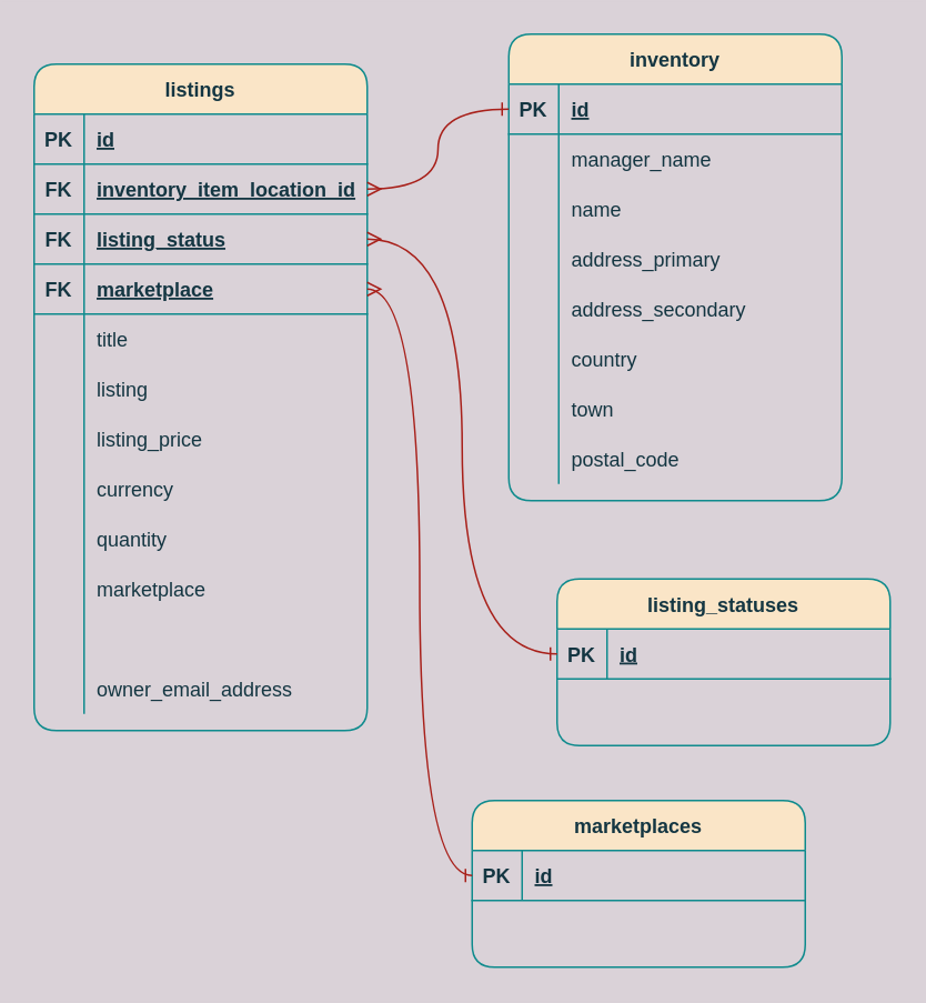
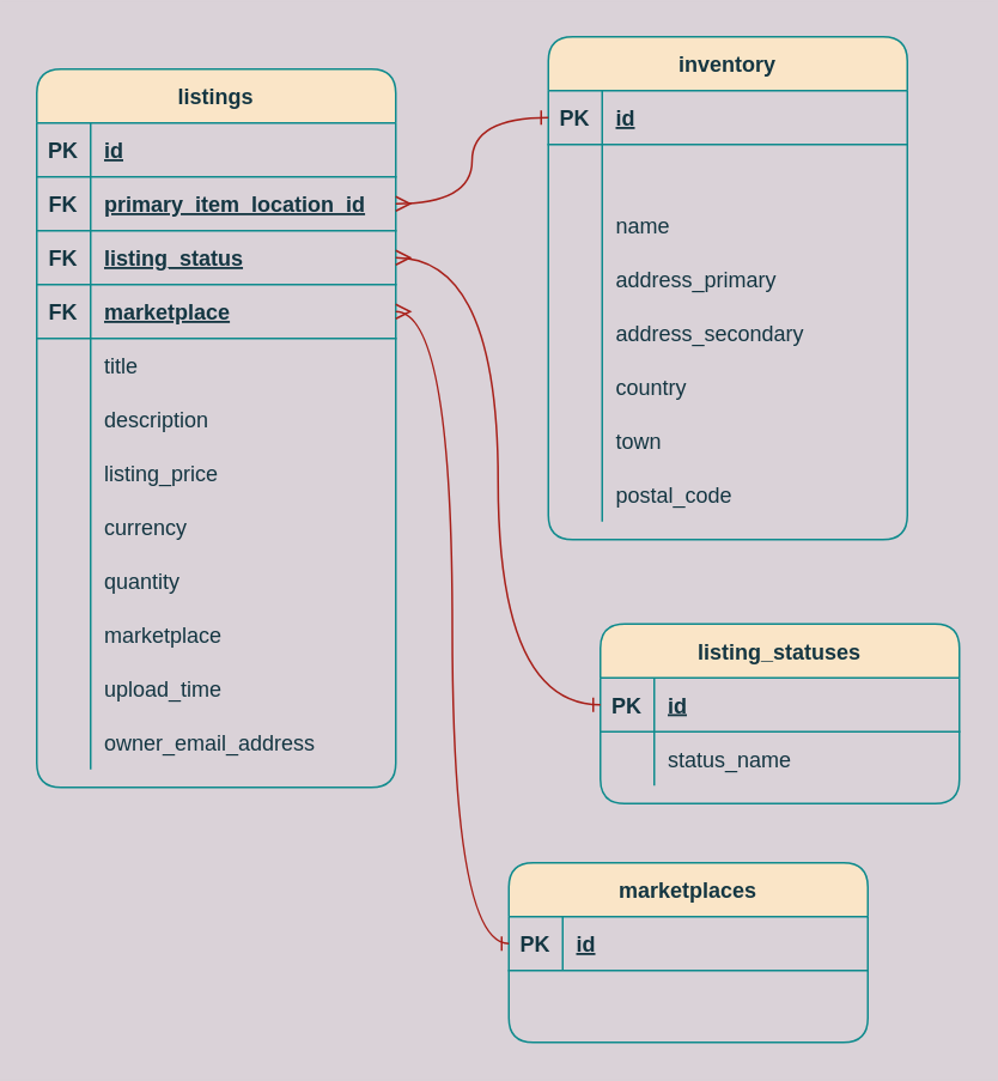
  <mxCell id="0" />
  <mxCell id="1" parent="0" />
  <mxCell id="2" value="listings" style="shape=table;startSize=30;container=1;collapsible=1;childLayout=tableLayout;fixedRows=1;rowLines=0;fontStyle=1;align=center;resizeLast=1;rounded=1;fillColor=#FAE5C7;strokeColor=#0F8B8D;fontColor=#143642;" parent="1" vertex="1"><mxGeometry x="20" y="38" width="200" height="400" as="geometry" /></mxCell>
  <mxCell id="3" value="" style="shape=partialRectangle;collapsible=0;dropTarget=0;pointerEvents=0;fillColor=none;top=0;left=0;bottom=1;right=0;points=[[0,0.5],[1,0.5]];portConstraint=eastwest;rounded=1;strokeColor=#0F8B8D;fontColor=#143642;" parent="2" vertex="1"><mxGeometry y="30" width="200" height="30" as="geometry" /></mxCell>
  <mxCell id="4" value="PK" style="shape=partialRectangle;connectable=0;fillColor=none;top=0;left=0;bottom=0;right=0;fontStyle=1;overflow=hidden;rounded=1;strokeColor=#0F8B8D;fontColor=#143642;" parent="3" vertex="1"><mxGeometry width="30" height="30" as="geometry" /></mxCell>
  <mxCell id="5" value="id" style="shape=partialRectangle;connectable=0;fillColor=none;top=0;left=0;bottom=0;right=0;align=left;spacingLeft=6;fontStyle=5;overflow=hidden;rounded=1;strokeColor=#0F8B8D;fontColor=#143642;" parent="3" vertex="1"><mxGeometry x="30" width="170" height="30" as="geometry" /></mxCell>
  <mxCell id="6" style="shape=partialRectangle;collapsible=0;dropTarget=0;pointerEvents=0;fillColor=none;top=0;left=0;bottom=1;right=0;points=[[0,0.5],[1,0.5]];portConstraint=eastwest;rounded=1;strokeColor=#0F8B8D;fontColor=#143642;" parent="2" vertex="1"><mxGeometry y="60" width="200" height="30" as="geometry" /></mxCell>
  <mxCell id="7" value="FK" style="shape=partialRectangle;connectable=0;fillColor=none;top=0;left=0;bottom=0;right=0;fontStyle=1;overflow=hidden;rounded=1;strokeColor=#0F8B8D;fontColor=#143642;" parent="6" vertex="1"><mxGeometry width="30" height="30" as="geometry" /></mxCell>
- <mxCell id="8" value="inventory_item_location_id" style="shape=partialRectangle;connectable=0;fillColor=none;top=0;left=0;bottom=0;right=0;align=left;spacingLeft=6;fontStyle=5;overflow=hidden;rounded=1;strokeColor=#0F8B8D;fontColor=#143642;" parent="6" vertex="1"><mxGeometry x="30" width="170" height="30" as="geometry" /></mxCell>
+ <mxCell id="8" value="primary_item_location_id" style="shape=partialRectangle;connectable=0;fillColor=none;top=0;left=0;bottom=0;right=0;align=left;spacingLeft=6;fontStyle=5;overflow=hidden;rounded=1;strokeColor=#0F8B8D;fontColor=#143642;" parent="6" vertex="1"><mxGeometry x="30" width="170" height="30" as="geometry" /></mxCell>
  <mxCell id="9" style="shape=partialRectangle;collapsible=0;dropTarget=0;pointerEvents=0;fillColor=none;top=0;left=0;bottom=1;right=0;points=[[0,0.5],[1,0.5]];portConstraint=eastwest;rounded=1;strokeColor=#0F8B8D;fontColor=#143642;" parent="2" vertex="1"><mxGeometry y="90" width="200" height="30" as="geometry" /></mxCell>
  <mxCell id="10" value="FK" style="shape=partialRectangle;connectable=0;fillColor=none;top=0;left=0;bottom=0;right=0;fontStyle=1;overflow=hidden;rounded=1;strokeColor=#0F8B8D;fontColor=#143642;" parent="9" vertex="1"><mxGeometry width="30" height="30" as="geometry" /></mxCell>
  <mxCell id="11" value="listing_status" style="shape=partialRectangle;connectable=0;fillColor=none;top=0;left=0;bottom=0;right=0;align=left;spacingLeft=6;fontStyle=5;overflow=hidden;rounded=1;strokeColor=#0F8B8D;fontColor=#143642;" parent="9" vertex="1"><mxGeometry x="30" width="170" height="30" as="geometry" /></mxCell>
  <mxCell id="12" style="shape=partialRectangle;collapsible=0;dropTarget=0;pointerEvents=0;fillColor=none;top=0;left=0;bottom=1;right=0;points=[[0,0.5],[1,0.5]];portConstraint=eastwest;rounded=1;strokeColor=#0F8B8D;fontColor=#143642;" parent="2" vertex="1"><mxGeometry y="120" width="200" height="30" as="geometry" /></mxCell>
  <mxCell id="13" value="FK" style="shape=partialRectangle;connectable=0;fillColor=none;top=0;left=0;bottom=0;right=0;fontStyle=1;overflow=hidden;rounded=1;strokeColor=#0F8B8D;fontColor=#143642;" parent="12" vertex="1"><mxGeometry width="30" height="30" as="geometry" /></mxCell>
  <mxCell id="14" value="marketplace" style="shape=partialRectangle;connectable=0;fillColor=none;top=0;left=0;bottom=0;right=0;align=left;spacingLeft=6;fontStyle=5;overflow=hidden;rounded=1;strokeColor=#0F8B8D;fontColor=#143642;" parent="12" vertex="1"><mxGeometry x="30" width="170" height="30" as="geometry" /></mxCell>
  <mxCell id="15" value="" style="shape=partialRectangle;collapsible=0;dropTarget=0;pointerEvents=0;fillColor=none;top=0;left=0;bottom=0;right=0;points=[[0,0.5],[1,0.5]];portConstraint=eastwest;rounded=1;strokeColor=#0F8B8D;fontColor=#143642;" parent="2" vertex="1"><mxGeometry y="150" width="200" height="30" as="geometry" /></mxCell>
  <mxCell id="16" value="" style="shape=partialRectangle;connectable=0;fillColor=none;top=0;left=0;bottom=0;right=0;editable=1;overflow=hidden;rounded=1;strokeColor=#0F8B8D;fontColor=#143642;" parent="15" vertex="1"><mxGeometry width="30" height="30" as="geometry" /></mxCell>
  <mxCell id="17" value="title" style="shape=partialRectangle;connectable=0;fillColor=none;top=0;left=0;bottom=0;right=0;align=left;spacingLeft=6;overflow=hidden;rounded=1;strokeColor=#0F8B8D;fontColor=#143642;" parent="15" vertex="1"><mxGeometry x="30" width="170" height="30" as="geometry" /></mxCell>
  <mxCell id="18" value="" style="shape=partialRectangle;collapsible=0;dropTarget=0;pointerEvents=0;fillColor=none;top=0;left=0;bottom=0;right=0;points=[[0,0.5],[1,0.5]];portConstraint=eastwest;rounded=1;strokeColor=#0F8B8D;fontColor=#143642;" parent="2" vertex="1"><mxGeometry y="180" width="200" height="30" as="geometry" /></mxCell>
  <mxCell id="19" value="" style="shape=partialRectangle;connectable=0;fillColor=none;top=0;left=0;bottom=0;right=0;editable=1;overflow=hidden;rounded=1;strokeColor=#0F8B8D;fontColor=#143642;" parent="18" vertex="1"><mxGeometry width="30" height="30" as="geometry" /></mxCell>
- <mxCell id="20" value="listing" style="shape=partialRectangle;connectable=0;fillColor=none;top=0;left=0;bottom=0;right=0;align=left;spacingLeft=6;overflow=hidden;rounded=1;strokeColor=#0F8B8D;fontColor=#143642;" parent="18" vertex="1"><mxGeometry x="30" width="170" height="30" as="geometry" /></mxCell>
+ <mxCell id="20" value="description" style="shape=partialRectangle;connectable=0;fillColor=none;top=0;left=0;bottom=0;right=0;align=left;spacingLeft=6;overflow=hidden;rounded=1;strokeColor=#0F8B8D;fontColor=#143642;" parent="18" vertex="1"><mxGeometry x="30" width="170" height="30" as="geometry" /></mxCell>
  <mxCell id="21" style="shape=partialRectangle;collapsible=0;dropTarget=0;pointerEvents=0;fillColor=none;top=0;left=0;bottom=0;right=0;points=[[0,0.5],[1,0.5]];portConstraint=eastwest;rounded=1;strokeColor=#0F8B8D;fontColor=#143642;" parent="2" vertex="1"><mxGeometry y="210" width="200" height="30" as="geometry" /></mxCell>
  <mxCell id="22" style="shape=partialRectangle;connectable=0;fillColor=none;top=0;left=0;bottom=0;right=0;editable=1;overflow=hidden;rounded=1;strokeColor=#0F8B8D;fontColor=#143642;" parent="21" vertex="1"><mxGeometry width="30" height="30" as="geometry" /></mxCell>
  <mxCell id="23" value="listing_price" style="shape=partialRectangle;connectable=0;fillColor=none;top=0;left=0;bottom=0;right=0;align=left;spacingLeft=6;overflow=hidden;rounded=1;strokeColor=#0F8B8D;fontColor=#143642;" parent="21" vertex="1"><mxGeometry x="30" width="170" height="30" as="geometry" /></mxCell>
  <mxCell id="24" style="shape=partialRectangle;collapsible=0;dropTarget=0;pointerEvents=0;fillColor=none;top=0;left=0;bottom=0;right=0;points=[[0,0.5],[1,0.5]];portConstraint=eastwest;rounded=1;strokeColor=#0F8B8D;fontColor=#143642;" parent="2" vertex="1"><mxGeometry y="240" width="200" height="30" as="geometry" /></mxCell>
  <mxCell id="25" style="shape=partialRectangle;connectable=0;fillColor=none;top=0;left=0;bottom=0;right=0;editable=1;overflow=hidden;rounded=1;strokeColor=#0F8B8D;fontColor=#143642;" parent="24" vertex="1"><mxGeometry width="30" height="30" as="geometry" /></mxCell>
  <mxCell id="26" value="currency" style="shape=partialRectangle;connectable=0;fillColor=none;top=0;left=0;bottom=0;right=0;align=left;spacingLeft=6;overflow=hidden;rounded=1;strokeColor=#0F8B8D;fontColor=#143642;" parent="24" vertex="1"><mxGeometry x="30" width="170" height="30" as="geometry" /></mxCell>
  <mxCell id="27" style="shape=partialRectangle;collapsible=0;dropTarget=0;pointerEvents=0;fillColor=none;top=0;left=0;bottom=0;right=0;points=[[0,0.5],[1,0.5]];portConstraint=eastwest;rounded=1;strokeColor=#0F8B8D;fontColor=#143642;" parent="2" vertex="1"><mxGeometry y="270" width="200" height="30" as="geometry" /></mxCell>
  <mxCell id="28" style="shape=partialRectangle;connectable=0;fillColor=none;top=0;left=0;bottom=0;right=0;editable=1;overflow=hidden;rounded=1;strokeColor=#0F8B8D;fontColor=#143642;" parent="27" vertex="1"><mxGeometry width="30" height="30" as="geometry" /></mxCell>
  <mxCell id="29" value="quantity" style="shape=partialRectangle;connectable=0;fillColor=none;top=0;left=0;bottom=0;right=0;align=left;spacingLeft=6;overflow=hidden;rounded=1;strokeColor=#0F8B8D;fontColor=#143642;" parent="27" vertex="1"><mxGeometry x="30" width="170" height="30" as="geometry" /></mxCell>
  <mxCell id="30" style="shape=partialRectangle;collapsible=0;dropTarget=0;pointerEvents=0;fillColor=none;top=0;left=0;bottom=0;right=0;points=[[0,0.5],[1,0.5]];portConstraint=eastwest;rounded=1;strokeColor=#0F8B8D;fontColor=#143642;" parent="2" vertex="1"><mxGeometry y="300" width="200" height="30" as="geometry" /></mxCell>
  <mxCell id="31" style="shape=partialRectangle;connectable=0;fillColor=none;top=0;left=0;bottom=0;right=0;editable=1;overflow=hidden;rounded=1;strokeColor=#0F8B8D;fontColor=#143642;" parent="30" vertex="1"><mxGeometry width="30" height="30" as="geometry" /></mxCell>
  <mxCell id="32" value="marketplace" style="shape=partialRectangle;connectable=0;fillColor=none;top=0;left=0;bottom=0;right=0;align=left;spacingLeft=6;overflow=hidden;rounded=1;strokeColor=#0F8B8D;fontColor=#143642;" parent="30" vertex="1"><mxGeometry x="30" width="170" height="30" as="geometry" /></mxCell>
  <mxCell id="33" style="shape=partialRectangle;collapsible=0;dropTarget=0;pointerEvents=0;fillColor=none;top=0;left=0;bottom=0;right=0;points=[[0,0.5],[1,0.5]];portConstraint=eastwest;rounded=1;strokeColor=#0F8B8D;fontColor=#143642;" parent="2" vertex="1"><mxGeometry y="330" width="200" height="30" as="geometry" /></mxCell>
  <mxCell id="34" style="shape=partialRectangle;connectable=0;fillColor=none;top=0;left=0;bottom=0;right=0;editable=1;overflow=hidden;rounded=1;strokeColor=#0F8B8D;fontColor=#143642;" parent="33" vertex="1"><mxGeometry width="30" height="30" as="geometry" /></mxCell>
+ <mxCell id="35" value="upload_time" style="shape=partialRectangle;connectable=0;fillColor=none;top=0;left=0;bottom=0;right=0;align=left;spacingLeft=6;overflow=hidden;rounded=1;strokeColor=#0F8B8D;fontColor=#143642;" parent="33" vertex="1"><mxGeometry x="30" width="170" height="30" as="geometry" /></mxCell>
  <mxCell id="36" style="shape=partialRectangle;collapsible=0;dropTarget=0;pointerEvents=0;fillColor=none;top=0;left=0;bottom=0;right=0;points=[[0,0.5],[1,0.5]];portConstraint=eastwest;rounded=1;strokeColor=#0F8B8D;fontColor=#143642;" parent="2" vertex="1"><mxGeometry y="360" width="200" height="30" as="geometry" /></mxCell>
  <mxCell id="37" style="shape=partialRectangle;connectable=0;fillColor=none;top=0;left=0;bottom=0;right=0;editable=1;overflow=hidden;rounded=1;strokeColor=#0F8B8D;fontColor=#143642;" parent="36" vertex="1"><mxGeometry width="30" height="30" as="geometry" /></mxCell>
  <mxCell id="38" value="owner_email_address" style="shape=partialRectangle;connectable=0;fillColor=none;top=0;left=0;bottom=0;right=0;align=left;spacingLeft=6;overflow=hidden;rounded=1;strokeColor=#0F8B8D;fontColor=#143642;" parent="36" vertex="1"><mxGeometry x="30" width="170" height="30" as="geometry" /></mxCell>
  <mxCell id="39" value="inventory" style="shape=table;startSize=30;container=1;collapsible=1;childLayout=tableLayout;fixedRows=1;rowLines=0;fontStyle=1;align=center;resizeLast=1;rounded=1;fillColor=#FAE5C7;strokeColor=#0F8B8D;fontColor=#143642;" parent="1" vertex="1"><mxGeometry x="305" y="20" width="200" height="280" as="geometry" /></mxCell>
  <mxCell id="40" value="" style="shape=partialRectangle;collapsible=0;dropTarget=0;pointerEvents=0;fillColor=none;top=0;left=0;bottom=1;right=0;points=[[0,0.5],[1,0.5]];portConstraint=eastwest;rounded=1;strokeColor=#0F8B8D;fontColor=#143642;" parent="39" vertex="1"><mxGeometry y="30" width="200" height="30" as="geometry" /></mxCell>
  <mxCell id="41" value="PK" style="shape=partialRectangle;connectable=0;fillColor=none;top=0;left=0;bottom=0;right=0;fontStyle=1;overflow=hidden;rounded=1;strokeColor=#0F8B8D;fontColor=#143642;" parent="40" vertex="1"><mxGeometry width="30" height="30" as="geometry" /></mxCell>
  <mxCell id="42" value="id" style="shape=partialRectangle;connectable=0;fillColor=none;top=0;left=0;bottom=0;right=0;align=left;spacingLeft=6;fontStyle=5;overflow=hidden;rounded=1;strokeColor=#0F8B8D;fontColor=#143642;" parent="40" vertex="1"><mxGeometry x="30" width="170" height="30" as="geometry" /></mxCell>
  <mxCell id="43" value="" style="shape=partialRectangle;collapsible=0;dropTarget=0;pointerEvents=0;fillColor=none;top=0;left=0;bottom=0;right=0;points=[[0,0.5],[1,0.5]];portConstraint=eastwest;rounded=1;strokeColor=#0F8B8D;fontColor=#143642;" parent="39" vertex="1"><mxGeometry y="60" width="200" height="30" as="geometry" /></mxCell>
  <mxCell id="44" value="" style="shape=partialRectangle;connectable=0;fillColor=none;top=0;left=0;bottom=0;right=0;editable=1;overflow=hidden;rounded=1;strokeColor=#0F8B8D;fontColor=#143642;" parent="43" vertex="1"><mxGeometry width="30" height="30" as="geometry" /></mxCell>
- <mxCell id="45" value="manager_name" style="shape=partialRectangle;connectable=0;fillColor=none;top=0;left=0;bottom=0;right=0;align=left;spacingLeft=6;overflow=hidden;rounded=1;strokeColor=#0F8B8D;fontColor=#143642;" parent="43" vertex="1"><mxGeometry x="30" width="170" height="30" as="geometry" /></mxCell>
  <mxCell id="46" value="" style="shape=partialRectangle;collapsible=0;dropTarget=0;pointerEvents=0;fillColor=none;top=0;left=0;bottom=0;right=0;points=[[0,0.5],[1,0.5]];portConstraint=eastwest;rounded=1;strokeColor=#0F8B8D;fontColor=#143642;" parent="39" vertex="1"><mxGeometry y="90" width="200" height="30" as="geometry" /></mxCell>
  <mxCell id="47" value="" style="shape=partialRectangle;connectable=0;fillColor=none;top=0;left=0;bottom=0;right=0;editable=1;overflow=hidden;rounded=1;strokeColor=#0F8B8D;fontColor=#143642;" parent="46" vertex="1"><mxGeometry width="30" height="30" as="geometry" /></mxCell>
  <mxCell id="48" value="name" style="shape=partialRectangle;connectable=0;fillColor=none;top=0;left=0;bottom=0;right=0;align=left;spacingLeft=6;overflow=hidden;rounded=1;strokeColor=#0F8B8D;fontColor=#143642;" parent="46" vertex="1"><mxGeometry x="30" width="170" height="30" as="geometry" /></mxCell>
  <mxCell id="49" value="" style="shape=partialRectangle;collapsible=0;dropTarget=0;pointerEvents=0;fillColor=none;top=0;left=0;bottom=0;right=0;points=[[0,0.5],[1,0.5]];portConstraint=eastwest;rounded=1;strokeColor=#0F8B8D;fontColor=#143642;" parent="39" vertex="1"><mxGeometry y="120" width="200" height="30" as="geometry" /></mxCell>
  <mxCell id="50" value="" style="shape=partialRectangle;connectable=0;fillColor=none;top=0;left=0;bottom=0;right=0;editable=1;overflow=hidden;rounded=1;strokeColor=#0F8B8D;fontColor=#143642;" parent="49" vertex="1"><mxGeometry width="30" height="30" as="geometry" /></mxCell>
  <mxCell id="51" value="address_primary" style="shape=partialRectangle;connectable=0;fillColor=none;top=0;left=0;bottom=0;right=0;align=left;spacingLeft=6;overflow=hidden;rounded=1;strokeColor=#0F8B8D;fontColor=#143642;" parent="49" vertex="1"><mxGeometry x="30" width="170" height="30" as="geometry" /></mxCell>
  <mxCell id="52" style="shape=partialRectangle;collapsible=0;dropTarget=0;pointerEvents=0;fillColor=none;top=0;left=0;bottom=0;right=0;points=[[0,0.5],[1,0.5]];portConstraint=eastwest;rounded=1;strokeColor=#0F8B8D;fontColor=#143642;" parent="39" vertex="1"><mxGeometry y="150" width="200" height="30" as="geometry" /></mxCell>
  <mxCell id="53" style="shape=partialRectangle;connectable=0;fillColor=none;top=0;left=0;bottom=0;right=0;editable=1;overflow=hidden;rounded=1;strokeColor=#0F8B8D;fontColor=#143642;" parent="52" vertex="1"><mxGeometry width="30" height="30" as="geometry" /></mxCell>
  <mxCell id="54" value="address_secondary" style="shape=partialRectangle;connectable=0;fillColor=none;top=0;left=0;bottom=0;right=0;align=left;spacingLeft=6;overflow=hidden;rounded=1;strokeColor=#0F8B8D;fontColor=#143642;" parent="52" vertex="1"><mxGeometry x="30" width="170" height="30" as="geometry" /></mxCell>
  <mxCell id="55" style="shape=partialRectangle;collapsible=0;dropTarget=0;pointerEvents=0;fillColor=none;top=0;left=0;bottom=0;right=0;points=[[0,0.5],[1,0.5]];portConstraint=eastwest;rounded=1;strokeColor=#0F8B8D;fontColor=#143642;" parent="39" vertex="1"><mxGeometry y="180" width="200" height="30" as="geometry" /></mxCell>
  <mxCell id="56" style="shape=partialRectangle;connectable=0;fillColor=none;top=0;left=0;bottom=0;right=0;editable=1;overflow=hidden;rounded=1;strokeColor=#0F8B8D;fontColor=#143642;" parent="55" vertex="1"><mxGeometry width="30" height="30" as="geometry" /></mxCell>
  <mxCell id="57" value="country" style="shape=partialRectangle;connectable=0;fillColor=none;top=0;left=0;bottom=0;right=0;align=left;spacingLeft=6;overflow=hidden;rounded=1;strokeColor=#0F8B8D;fontColor=#143642;" parent="55" vertex="1"><mxGeometry x="30" width="170" height="30" as="geometry" /></mxCell>
  <mxCell id="58" style="shape=partialRectangle;collapsible=0;dropTarget=0;pointerEvents=0;fillColor=none;top=0;left=0;bottom=0;right=0;points=[[0,0.5],[1,0.5]];portConstraint=eastwest;rounded=1;strokeColor=#0F8B8D;fontColor=#143642;" parent="39" vertex="1"><mxGeometry y="210" width="200" height="30" as="geometry" /></mxCell>
  <mxCell id="59" style="shape=partialRectangle;connectable=0;fillColor=none;top=0;left=0;bottom=0;right=0;editable=1;overflow=hidden;rounded=1;strokeColor=#0F8B8D;fontColor=#143642;" parent="58" vertex="1"><mxGeometry width="30" height="30" as="geometry" /></mxCell>
  <mxCell id="60" value="town" style="shape=partialRectangle;connectable=0;fillColor=none;top=0;left=0;bottom=0;right=0;align=left;spacingLeft=6;overflow=hidden;rounded=1;strokeColor=#0F8B8D;fontColor=#143642;" parent="58" vertex="1"><mxGeometry x="30" width="170" height="30" as="geometry" /></mxCell>
  <mxCell id="61" style="shape=partialRectangle;collapsible=0;dropTarget=0;pointerEvents=0;fillColor=none;top=0;left=0;bottom=0;right=0;points=[[0,0.5],[1,0.5]];portConstraint=eastwest;rounded=1;strokeColor=#0F8B8D;fontColor=#143642;" parent="39" vertex="1"><mxGeometry y="240" width="200" height="30" as="geometry" /></mxCell>
  <mxCell id="62" style="shape=partialRectangle;connectable=0;fillColor=none;top=0;left=0;bottom=0;right=0;editable=1;overflow=hidden;rounded=1;strokeColor=#0F8B8D;fontColor=#143642;" parent="61" vertex="1"><mxGeometry width="30" height="30" as="geometry" /></mxCell>
  <mxCell id="63" value="postal_code" style="shape=partialRectangle;connectable=0;fillColor=none;top=0;left=0;bottom=0;right=0;align=left;spacingLeft=6;overflow=hidden;rounded=1;strokeColor=#0F8B8D;fontColor=#143642;" parent="61" vertex="1"><mxGeometry x="30" width="170" height="30" as="geometry" /></mxCell>
  <mxCell id="64" value="listing_statuses" style="shape=table;startSize=30;container=1;collapsible=1;childLayout=tableLayout;fixedRows=1;rowLines=0;fontStyle=1;align=center;resizeLast=1;rounded=1;fillColor=#FAE5C7;strokeColor=#0F8B8D;fontColor=#143642;" parent="1" vertex="1"><mxGeometry x="334" y="347" width="200" height="100" as="geometry" /></mxCell>
  <mxCell id="65" value="" style="shape=partialRectangle;collapsible=0;dropTarget=0;pointerEvents=0;fillColor=none;top=0;left=0;bottom=1;right=0;points=[[0,0.5],[1,0.5]];portConstraint=eastwest;rounded=1;strokeColor=#0F8B8D;fontColor=#143642;" parent="64" vertex="1"><mxGeometry y="30" width="200" height="30" as="geometry" /></mxCell>
  <mxCell id="66" value="PK" style="shape=partialRectangle;connectable=0;fillColor=none;top=0;left=0;bottom=0;right=0;fontStyle=1;overflow=hidden;rounded=1;strokeColor=#0F8B8D;fontColor=#143642;" parent="65" vertex="1"><mxGeometry width="30" height="30" as="geometry" /></mxCell>
  <mxCell id="67" value="id" style="shape=partialRectangle;connectable=0;fillColor=none;top=0;left=0;bottom=0;right=0;align=left;spacingLeft=6;fontStyle=5;overflow=hidden;rounded=1;strokeColor=#0F8B8D;fontColor=#143642;" parent="65" vertex="1"><mxGeometry x="30" width="170" height="30" as="geometry" /></mxCell>
  <mxCell id="68" value="" style="shape=partialRectangle;collapsible=0;dropTarget=0;pointerEvents=0;fillColor=none;top=0;left=0;bottom=0;right=0;points=[[0,0.5],[1,0.5]];portConstraint=eastwest;rounded=1;strokeColor=#0F8B8D;fontColor=#143642;" parent="64" vertex="1"><mxGeometry y="60" width="200" height="30" as="geometry" /></mxCell>
  <mxCell id="69" value="" style="shape=partialRectangle;connectable=0;fillColor=none;top=0;left=0;bottom=0;right=0;editable=1;overflow=hidden;rounded=1;strokeColor=#0F8B8D;fontColor=#143642;" parent="68" vertex="1"><mxGeometry width="30" height="30" as="geometry" /></mxCell>
+ <mxCell id="70" value="status_name" style="shape=partialRectangle;connectable=0;fillColor=none;top=0;left=0;bottom=0;right=0;align=left;spacingLeft=6;overflow=hidden;rounded=1;strokeColor=#0F8B8D;fontColor=#143642;" parent="68" vertex="1"><mxGeometry x="30" width="170" height="30" as="geometry" /></mxCell>
  <mxCell id="71" value="marketplaces" style="shape=table;startSize=30;container=1;collapsible=1;childLayout=tableLayout;fixedRows=1;rowLines=0;fontStyle=1;align=center;resizeLast=1;rounded=1;fillColor=#FAE5C7;strokeColor=#0F8B8D;fontColor=#143642;" parent="1" vertex="1"><mxGeometry x="283" y="480" width="200" height="100" as="geometry" /></mxCell>
  <mxCell id="72" value="" style="shape=partialRectangle;collapsible=0;dropTarget=0;pointerEvents=0;fillColor=none;top=0;left=0;bottom=1;right=0;points=[[0,0.5],[1,0.5]];portConstraint=eastwest;rounded=1;strokeColor=#0F8B8D;fontColor=#143642;" parent="71" vertex="1"><mxGeometry y="30" width="200" height="30" as="geometry" /></mxCell>
  <mxCell id="73" value="PK" style="shape=partialRectangle;connectable=0;fillColor=none;top=0;left=0;bottom=0;right=0;fontStyle=1;overflow=hidden;rounded=1;strokeColor=#0F8B8D;fontColor=#143642;" parent="72" vertex="1"><mxGeometry width="30" height="30" as="geometry" /></mxCell>
  <mxCell id="74" value="id" style="shape=partialRectangle;connectable=0;fillColor=none;top=0;left=0;bottom=0;right=0;align=left;spacingLeft=6;fontStyle=5;overflow=hidden;rounded=1;strokeColor=#0F8B8D;fontColor=#143642;" parent="72" vertex="1"><mxGeometry x="30" width="170" height="30" as="geometry" /></mxCell>
  <mxCell id="75" value="" style="shape=partialRectangle;collapsible=0;dropTarget=0;pointerEvents=0;fillColor=none;top=0;left=0;bottom=0;right=0;points=[[0,0.5],[1,0.5]];portConstraint=eastwest;rounded=1;strokeColor=#0F8B8D;fontColor=#143642;" parent="71" vertex="1"><mxGeometry y="60" width="200" height="30" as="geometry" /></mxCell>
  <mxCell id="76" value="" style="shape=partialRectangle;connectable=0;fillColor=none;top=0;left=0;bottom=0;right=0;editable=1;overflow=hidden;rounded=1;strokeColor=#0F8B8D;fontColor=#143642;" parent="75" vertex="1"><mxGeometry width="30" height="30" as="geometry" /></mxCell>
  <mxCell id="77" style="edgeStyle=orthogonalEdgeStyle;orthogonalLoop=1;jettySize=auto;html=1;exitX=1;exitY=0.5;exitDx=0;exitDy=0;entryX=0;entryY=0.5;entryDx=0;entryDy=0;curved=1;labelBackgroundColor=#DAD2D8;strokeColor=#A8201A;fontColor=#143642;comic=0;endArrow=ERone;endFill=0;startArrow=ERmany;startFill=0;" parent="1" source="6" target="40" edge="1"><mxGeometry relative="1" as="geometry"><mxPoint x="228" y="179" as="targetPoint" /></mxGeometry></mxCell>
  <mxCell id="78" style="edgeStyle=orthogonalEdgeStyle;orthogonalLoop=1;jettySize=auto;html=1;exitX=1;exitY=0.5;exitDx=0;exitDy=0;entryX=0;entryY=0.5;entryDx=0;entryDy=0;curved=1;labelBackgroundColor=#DAD2D8;strokeColor=#A8201A;fontColor=#143642;startArrow=ERmany;startFill=0;endArrow=ERone;endFill=0;" parent="1" source="9" target="65" edge="1"><mxGeometry relative="1" as="geometry" /></mxCell>
  <mxCell id="79" style="edgeStyle=orthogonalEdgeStyle;orthogonalLoop=1;jettySize=auto;html=1;exitX=1;exitY=0.5;exitDx=0;exitDy=0;entryX=0;entryY=0.5;entryDx=0;entryDy=0;curved=1;labelBackgroundColor=#DAD2D8;strokeColor=#A8201A;fontColor=#143642;startArrow=ERmany;startFill=0;endArrow=ERone;endFill=0;" parent="1" source="12" target="72" edge="1"><mxGeometry relative="1" as="geometry" /></mxCell>
